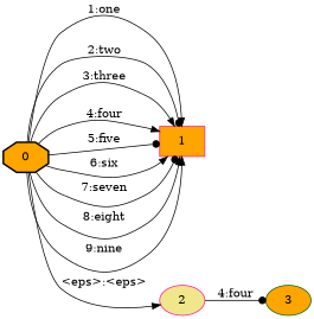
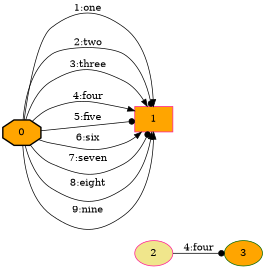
  digraph {
    nodesep=0.25
    rankdir=LR
    ranksep=0.4
    node [color=deeppink fillcolor=orange fontsize=14 shape=ellipse style="solid,filled"]
    edge [arrowhead=normal fontsize=14]
    n1 [color=black label=0 shape=octagon style="bold,filled"]
    n2 [label=1 shape=box]
    n3 [fillcolor=khaki label=2]
    n4 [color=darkgreen label=3]
    n1 -> n2 [label="1:one"]
    n1 -> n2 [arrowhead=dot label="2:two"]
    n1 -> n2 [label="3:three"]
    n1 -> n2 [label="4:four"]
    n1 -> n2 [arrowhead=dot label="5:five"]
    n1 -> n2 [label="6:six"]
    n1 -> n2 [arrowhead=dot label="7:seven"]
    n1 -> n2 [label="8:eight"]
    n1 -> n2 [label="9:nine"]
-   n1 -> n3 [label="<eps>:<eps>"]
    n3 -> n4 [arrowhead=dot label="4:four"]
  }
